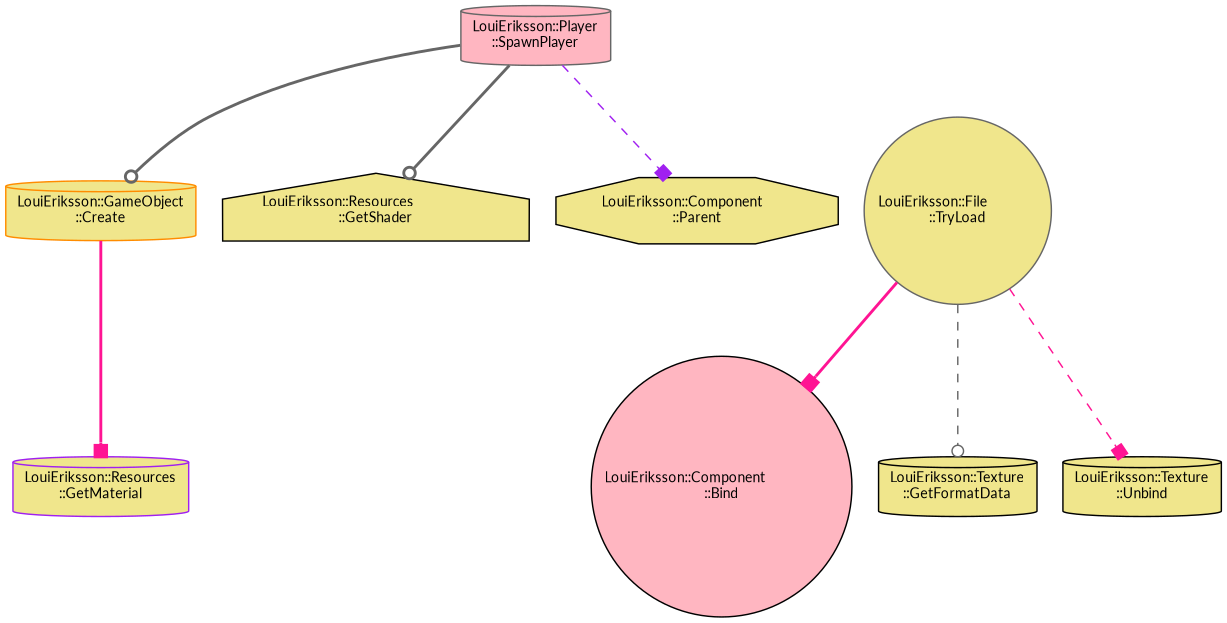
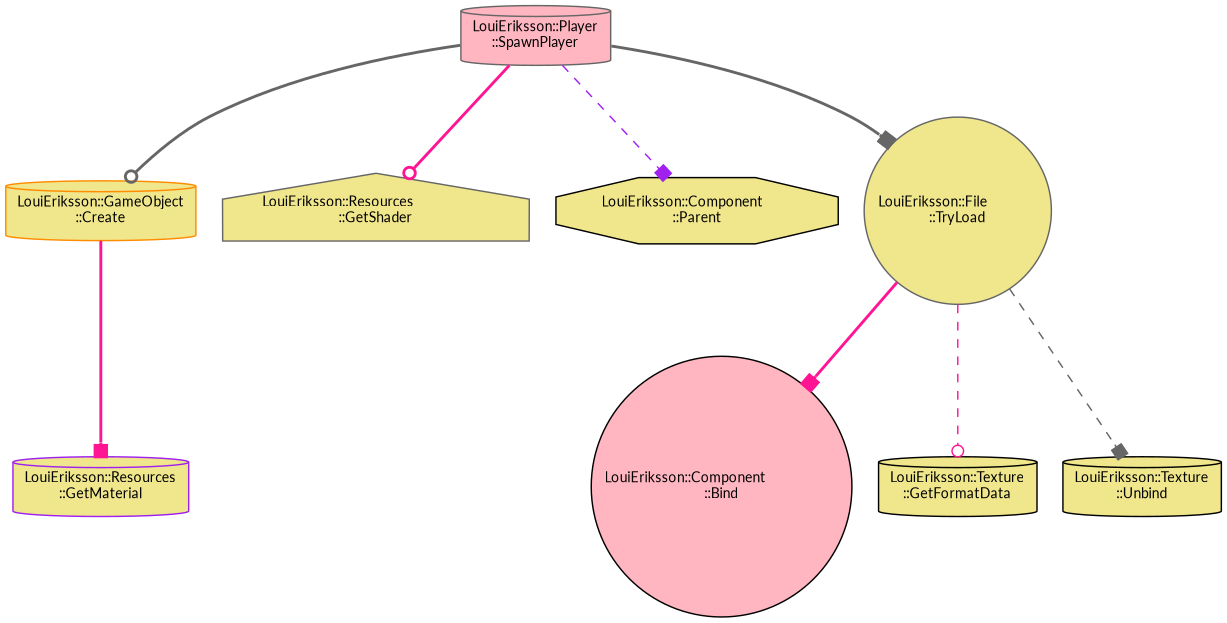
  digraph {
    fontname=Lato
    rankdir=TB
    node [color=black fillcolor=khaki fontname=Lato fontsize=10 shape=cylinder style=filled]
    edge [arrowhead=box color=deeppink fontname=Lato fontsize=10 labelfontname=Helvetica labelfontsize=10 style=bold]
    n1 [color=gray40 fillcolor=lightpink fontcolor=black height=0.2 label="LouiEriksson::Player\l::SpawnPlayer" width=0.4]
    n2 [color=darkorange height=0.2 label="LouiEriksson::GameObject\l::Create" width=0.4]
-   n3 [height=0.2 label="LouiEriksson::Resources\l::GetShader" shape=house width=0.4]
+   n3 [color=gray40 height=0.2 label="LouiEriksson::Resources\l::GetShader" shape=house width=0.4]
    n4 [height=0.2 label="LouiEriksson::Component\l::Parent" shape=octagon width=0.4]
    n5 [color=gray40 height=0.2 label="LouiEriksson::File\l::TryLoad" shape=circle width=0.4]
    n6 [color=purple height=0.2 label="LouiEriksson::Resources\l::GetMaterial" width=0.4]
    n7 [fillcolor=lightpink height=0.2 label="LouiEriksson::Component\l::Bind" shape=circle width=0.4]
    n8 [height=0.2 label="LouiEriksson::Texture\l::GetFormatData" width=0.4]
    n9 [height=0.2 label="LouiEriksson::Texture\l::Unbind" width=0.4]
    n1 -> n2 [arrowhead=odot color=gray40]
-   n1 -> n3 [arrowhead=odot color=gray40]
+   n1 -> n3 [arrowhead=odot]
    n1 -> n4 [color=purple style=dashed]
+   n1 -> n5 [color=gray40]
    n2 -> n6
    n5 -> n7
-   n5 -> n8 [arrowhead=odot color=gray40 style=dashed]
-   n5 -> n9 [style=dashed]
+   n5 -> n8 [arrowhead=odot style=dashed]
+   n5 -> n9 [color=gray40 style=dashed]
  }
